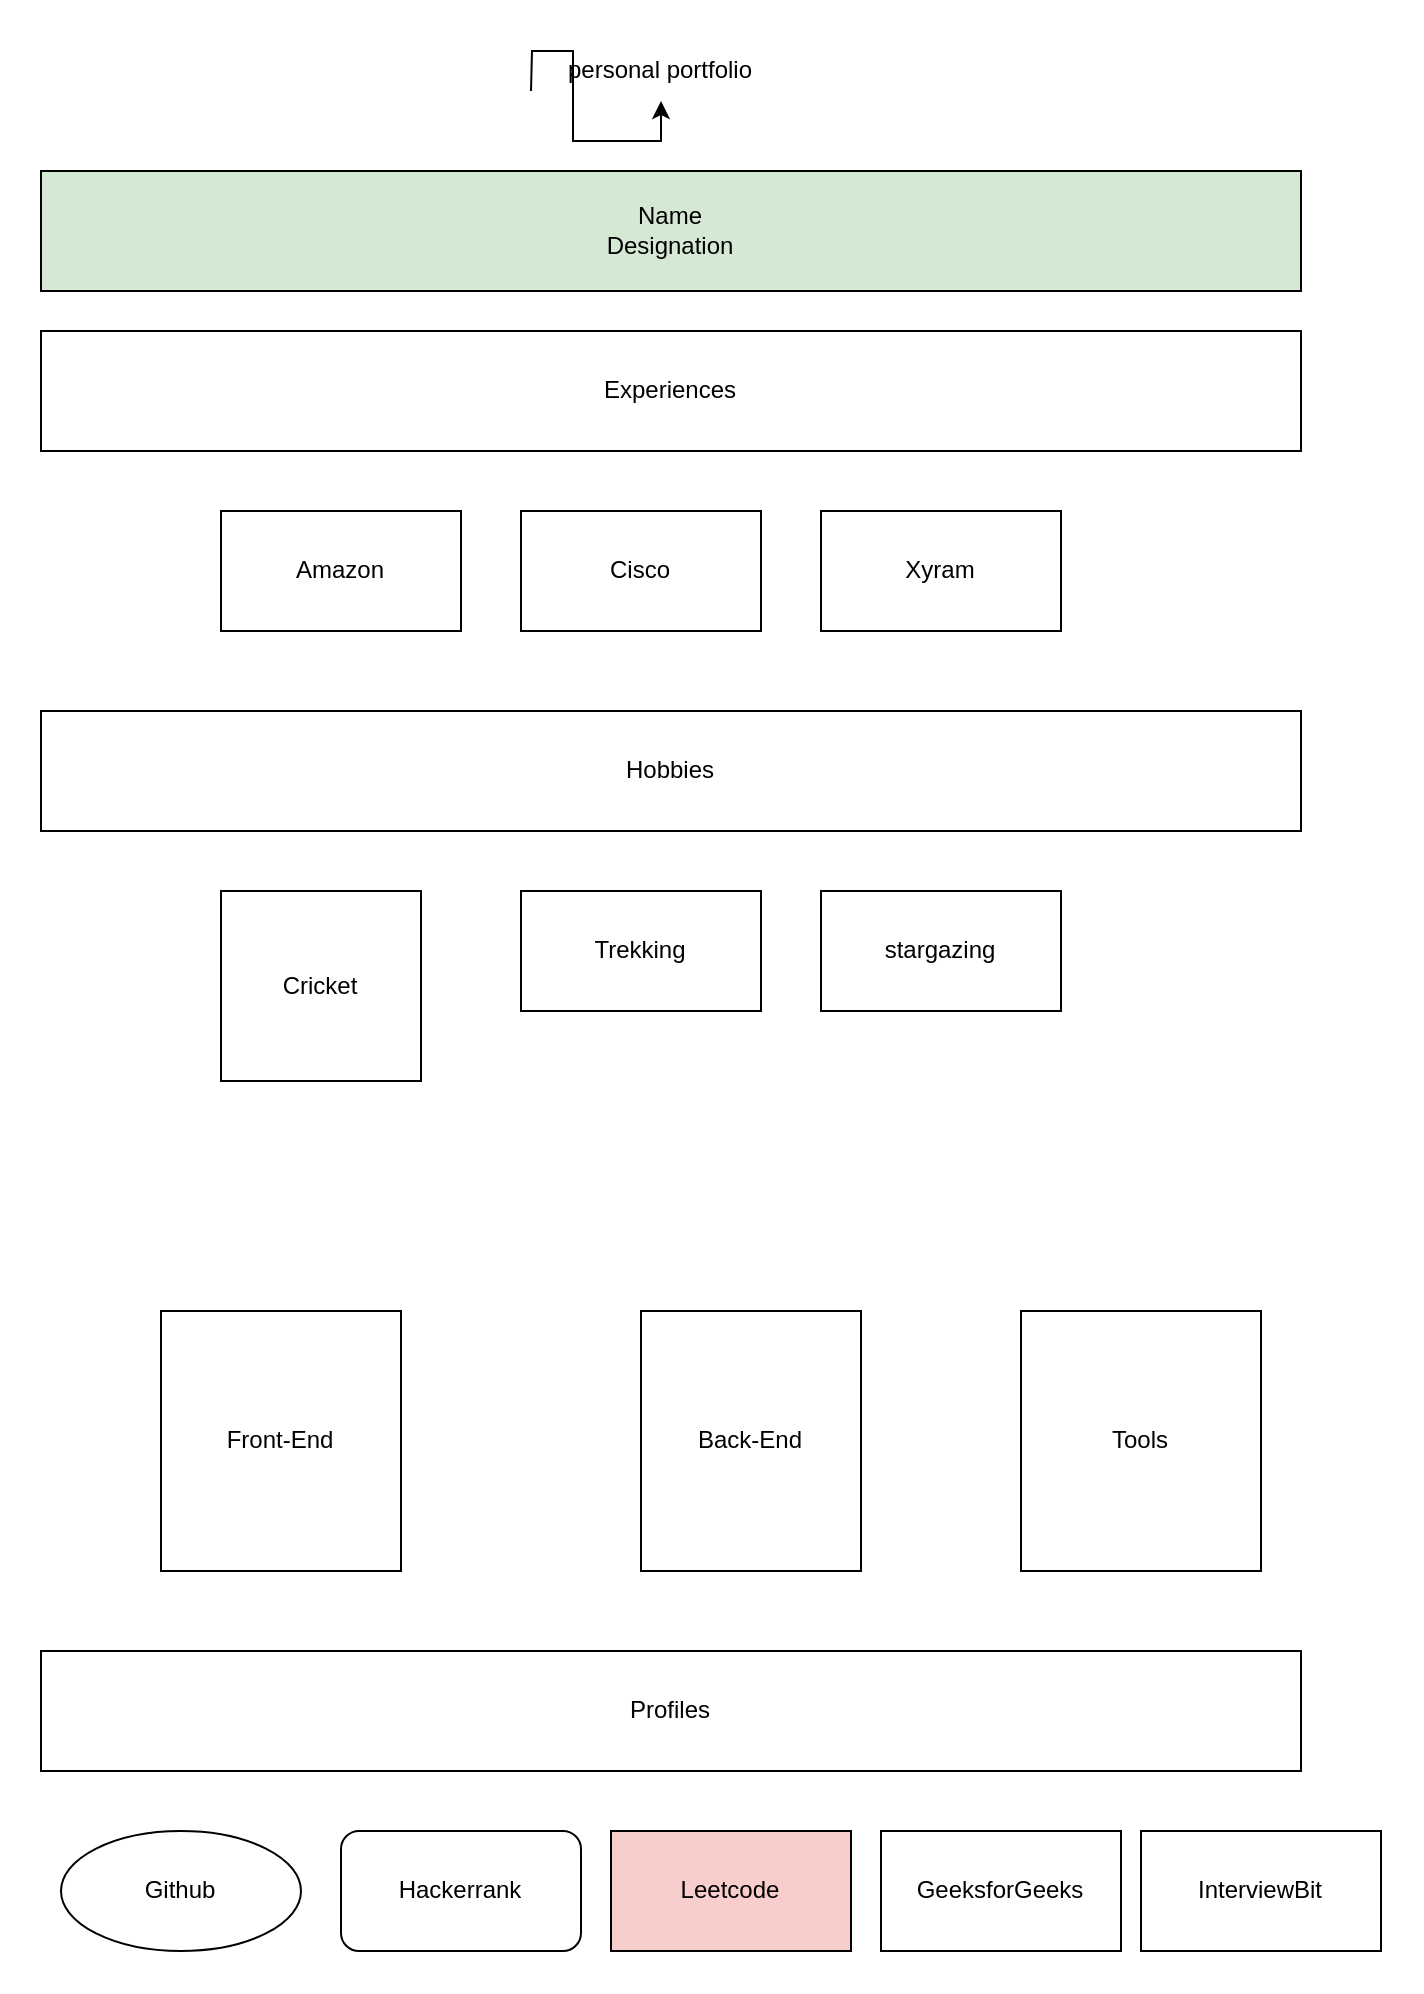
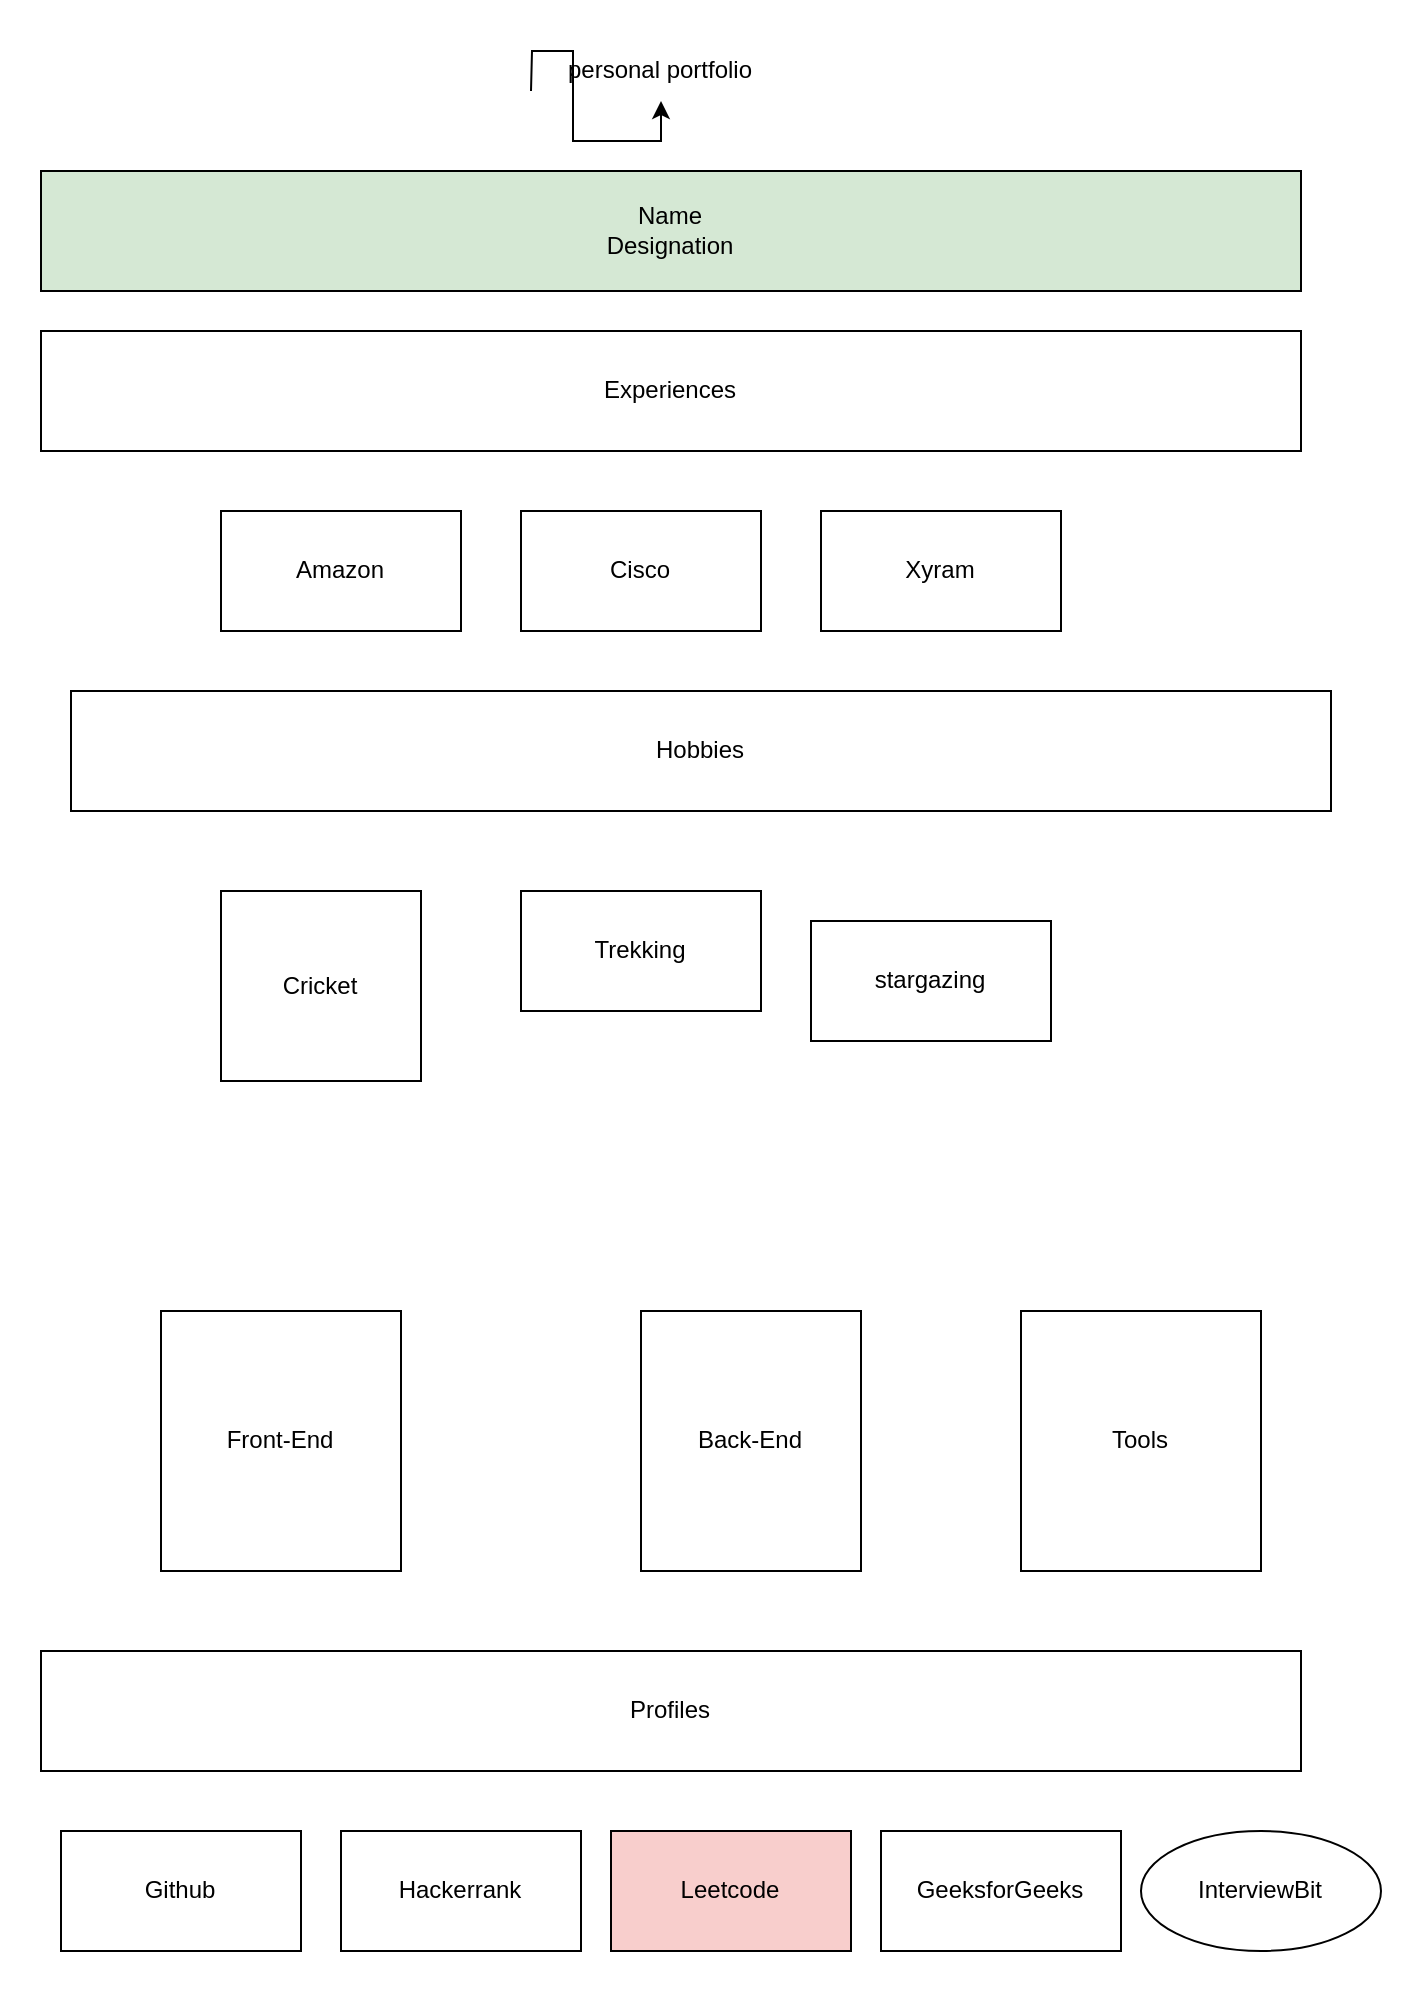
  <mxCell id="0" />
  <mxCell id="1" parent="0" />
  <mxCell id="2" style="edgeStyle=orthogonalEdgeStyle;rounded=0;orthogonalLoop=1;jettySize=auto;html=1;exitX=0.5;exitY=0;exitDx=0;exitDy=0;" edge="1" parent="1" target="21"><mxGeometry relative="1" as="geometry"><mxPoint x="265" y="45" as="sourcePoint" /></mxGeometry></mxCell>
  <mxCell id="3" value="Name&lt;br&gt;Designation" style="rounded=0;whiteSpace=wrap;html=1;fillColor=#d5e8d4;" vertex="1" parent="1"><mxGeometry x="20" y="85" width="630" height="60" as="geometry" /></mxCell>
  <mxCell id="4" value="Experiences" style="rounded=0;whiteSpace=wrap;html=1;" vertex="1" parent="1"><mxGeometry x="20" y="165" width="630" height="60" as="geometry" /></mxCell>
  <mxCell id="5" value="Amazon" style="rounded=0;whiteSpace=wrap;html=1;" vertex="1" parent="1"><mxGeometry x="110" y="255" width="120" height="60" as="geometry" /></mxCell>
  <mxCell id="6" value="Cisco" style="rounded=0;whiteSpace=wrap;html=1;" vertex="1" parent="1"><mxGeometry x="260" y="255" width="120" height="60" as="geometry" /></mxCell>
  <mxCell id="7" value="Xyram" style="rounded=0;whiteSpace=wrap;html=1;" vertex="1" parent="1"><mxGeometry x="410" y="255" width="120" height="60" as="geometry" /></mxCell>
- <mxCell id="8" value="Hobbies" style="rounded=0;whiteSpace=wrap;html=1;" vertex="1" parent="1"><mxGeometry x="20" y="355" width="630" height="60" as="geometry" /></mxCell>
+ <mxCell id="8" value="Hobbies" style="rounded=0;whiteSpace=wrap;html=1;" vertex="1" parent="1"><mxGeometry x="35" y="345" width="630" height="60" as="geometry" /></mxCell>
  <mxCell id="9" value="Cricket" style="rounded=0;whiteSpace=wrap;html=1;" vertex="1" parent="1"><mxGeometry x="110" y="445" width="100" height="95" as="geometry" /></mxCell>
  <mxCell id="10" value="Trekking" style="rounded=0;whiteSpace=wrap;html=1;" vertex="1" parent="1"><mxGeometry x="260" y="445" width="120" height="60" as="geometry" /></mxCell>
- <mxCell id="11" value="stargazing" style="rounded=0;whiteSpace=wrap;html=1;" vertex="1" parent="1"><mxGeometry x="410" y="445" width="120" height="60" as="geometry" /></mxCell>
+ <mxCell id="11" value="stargazing" style="rounded=0;whiteSpace=wrap;html=1;" vertex="1" parent="1"><mxGeometry x="405" y="460" width="120" height="60" as="geometry" /></mxCell>
  <mxCell id="12" value="Front-End" style="rounded=0;whiteSpace=wrap;html=1;" vertex="1" parent="1"><mxGeometry x="80" y="655" width="120" height="130" as="geometry" /></mxCell>
  <mxCell id="13" value="Back-End" style="rounded=0;whiteSpace=wrap;html=1;" vertex="1" parent="1"><mxGeometry x="320" y="655" width="110" height="130" as="geometry" /></mxCell>
  <mxCell id="14" value="Tools" style="rounded=0;whiteSpace=wrap;html=1;" vertex="1" parent="1"><mxGeometry x="510" y="655" width="120" height="130" as="geometry" /></mxCell>
  <mxCell id="15" value="Profiles" style="rounded=0;whiteSpace=wrap;html=1;" vertex="1" parent="1"><mxGeometry x="20" y="825" width="630" height="60" as="geometry" /></mxCell>
- <mxCell id="16" value="Github" style="ellipse;whiteSpace=wrap;html=1;" vertex="1" parent="1"><mxGeometry x="30" y="915" width="120" height="60" as="geometry" /></mxCell>
- <mxCell id="17" value="Hackerrank" style="whiteSpace=wrap;html=1;rounded=1;" vertex="1" parent="1"><mxGeometry x="170" y="915" width="120" height="60" as="geometry" /></mxCell>
+ <mxCell id="16" value="Github" style="rounded=0;whiteSpace=wrap;html=1;" vertex="1" parent="1"><mxGeometry x="30" y="915" width="120" height="60" as="geometry" /></mxCell>
+ <mxCell id="17" value="Hackerrank" style="rounded=0;whiteSpace=wrap;html=1;" vertex="1" parent="1"><mxGeometry x="170" y="915" width="120" height="60" as="geometry" /></mxCell>
  <mxCell id="18" value="Leetcode" style="rounded=0;whiteSpace=wrap;html=1;fillColor=#f8cecc;" vertex="1" parent="1"><mxGeometry x="305" y="915" width="120" height="60" as="geometry" /></mxCell>
  <mxCell id="19" value="GeeksforGeeks" style="rounded=0;whiteSpace=wrap;html=1;" vertex="1" parent="1"><mxGeometry x="440" y="915" width="120" height="60" as="geometry" /></mxCell>
- <mxCell id="20" value="InterviewBit" style="rounded=0;whiteSpace=wrap;html=1;" vertex="1" parent="1"><mxGeometry x="570" y="915" width="120" height="60" as="geometry" /></mxCell>
+ <mxCell id="20" value="InterviewBit" style="ellipse;whiteSpace=wrap;html=1;" vertex="1" parent="1"><mxGeometry x="570" y="915" width="120" height="60" as="geometry" /></mxCell>
  <mxCell id="21" value="personal portfolio" style="text;html=1;strokeColor=none;fillColor=none;align=center;verticalAlign=middle;whiteSpace=wrap;rounded=0;" vertex="1" parent="1"><mxGeometry x="135" y="20" width="390" height="30" as="geometry" /></mxCell>
